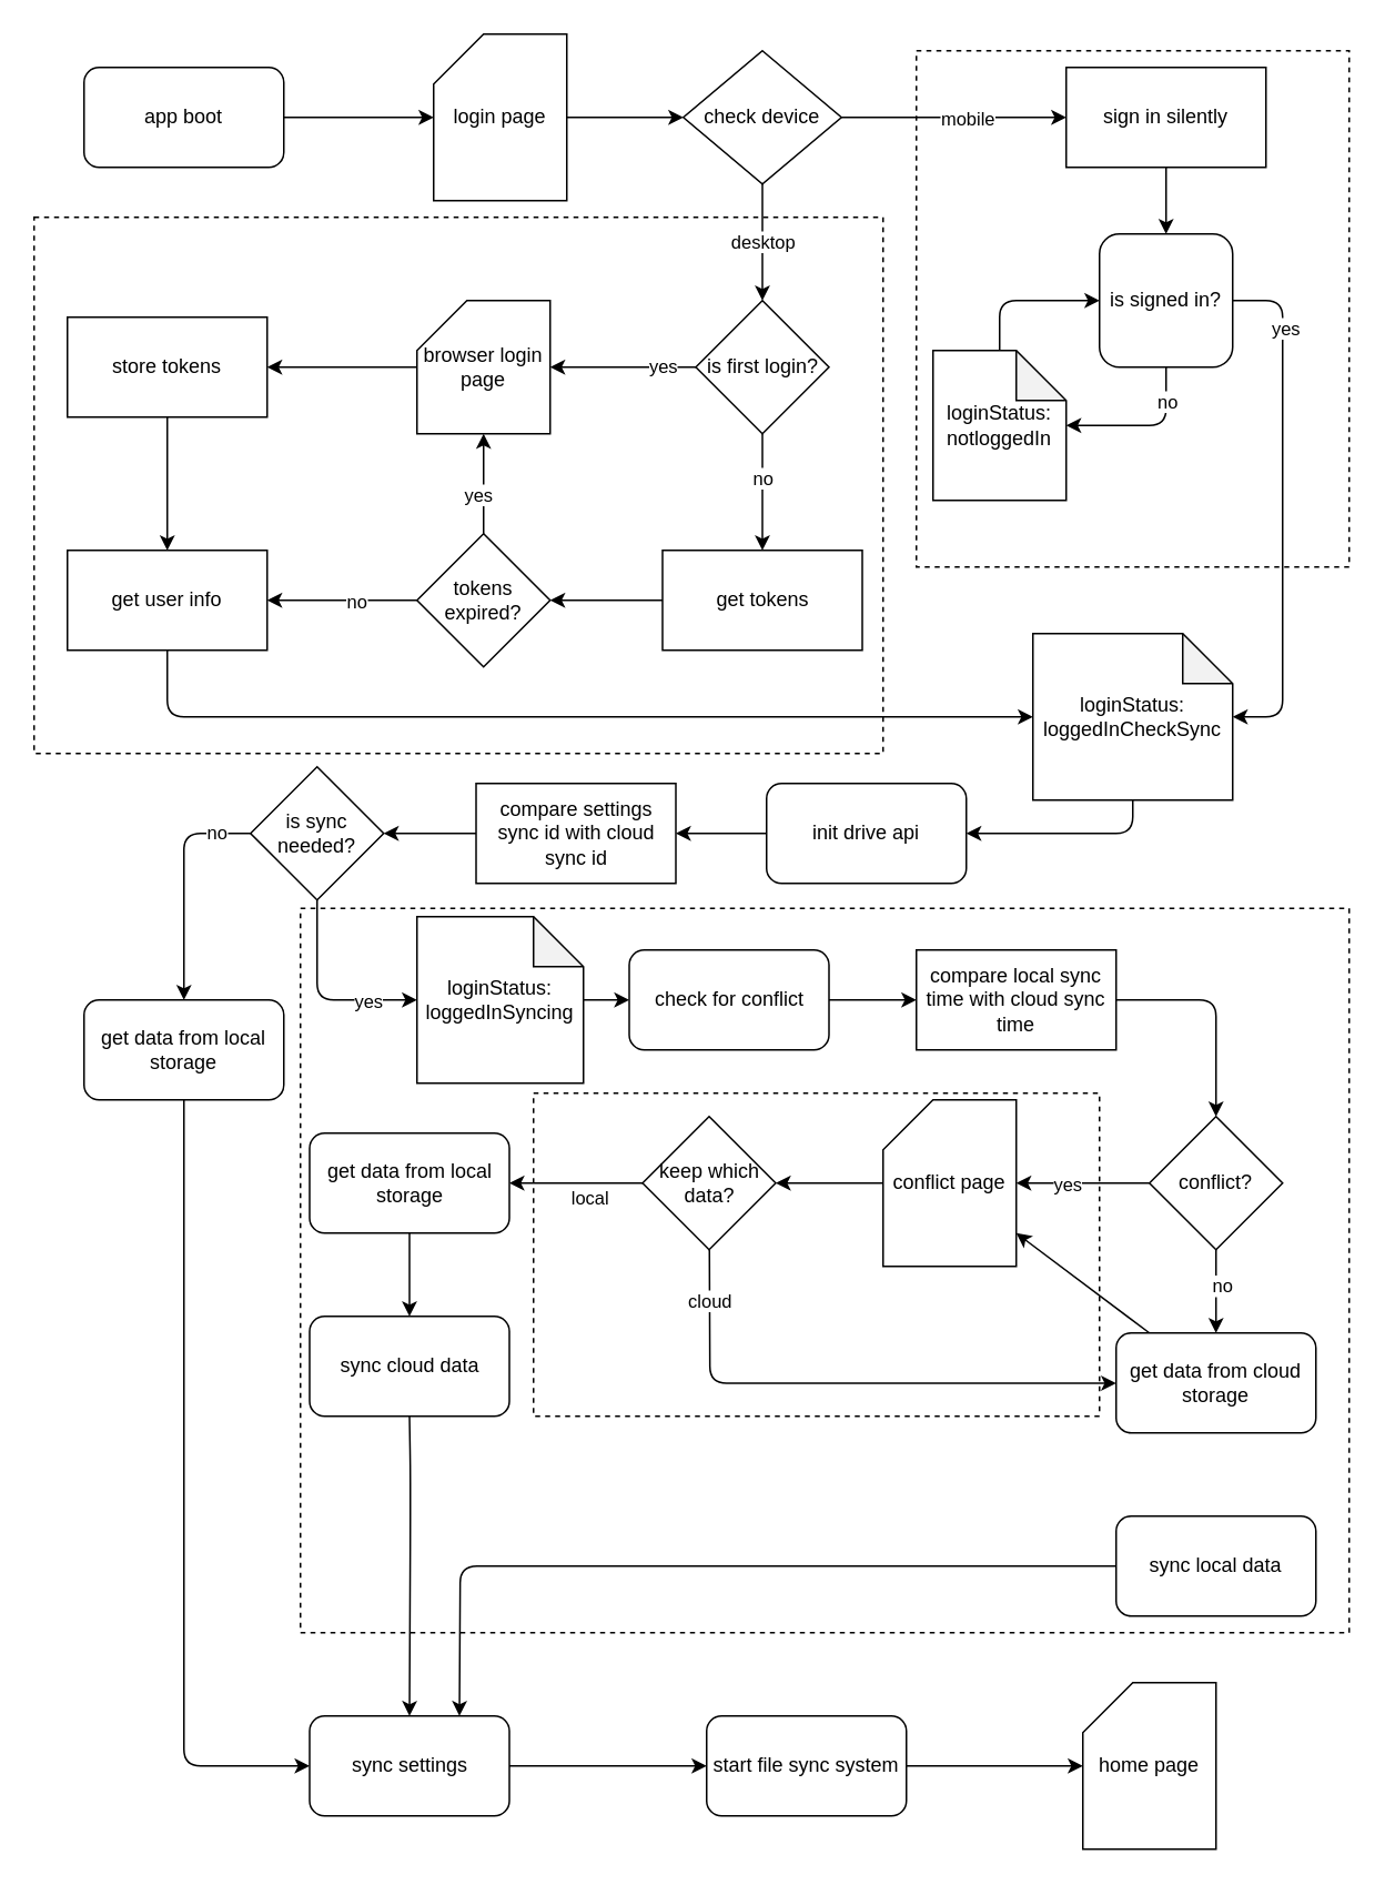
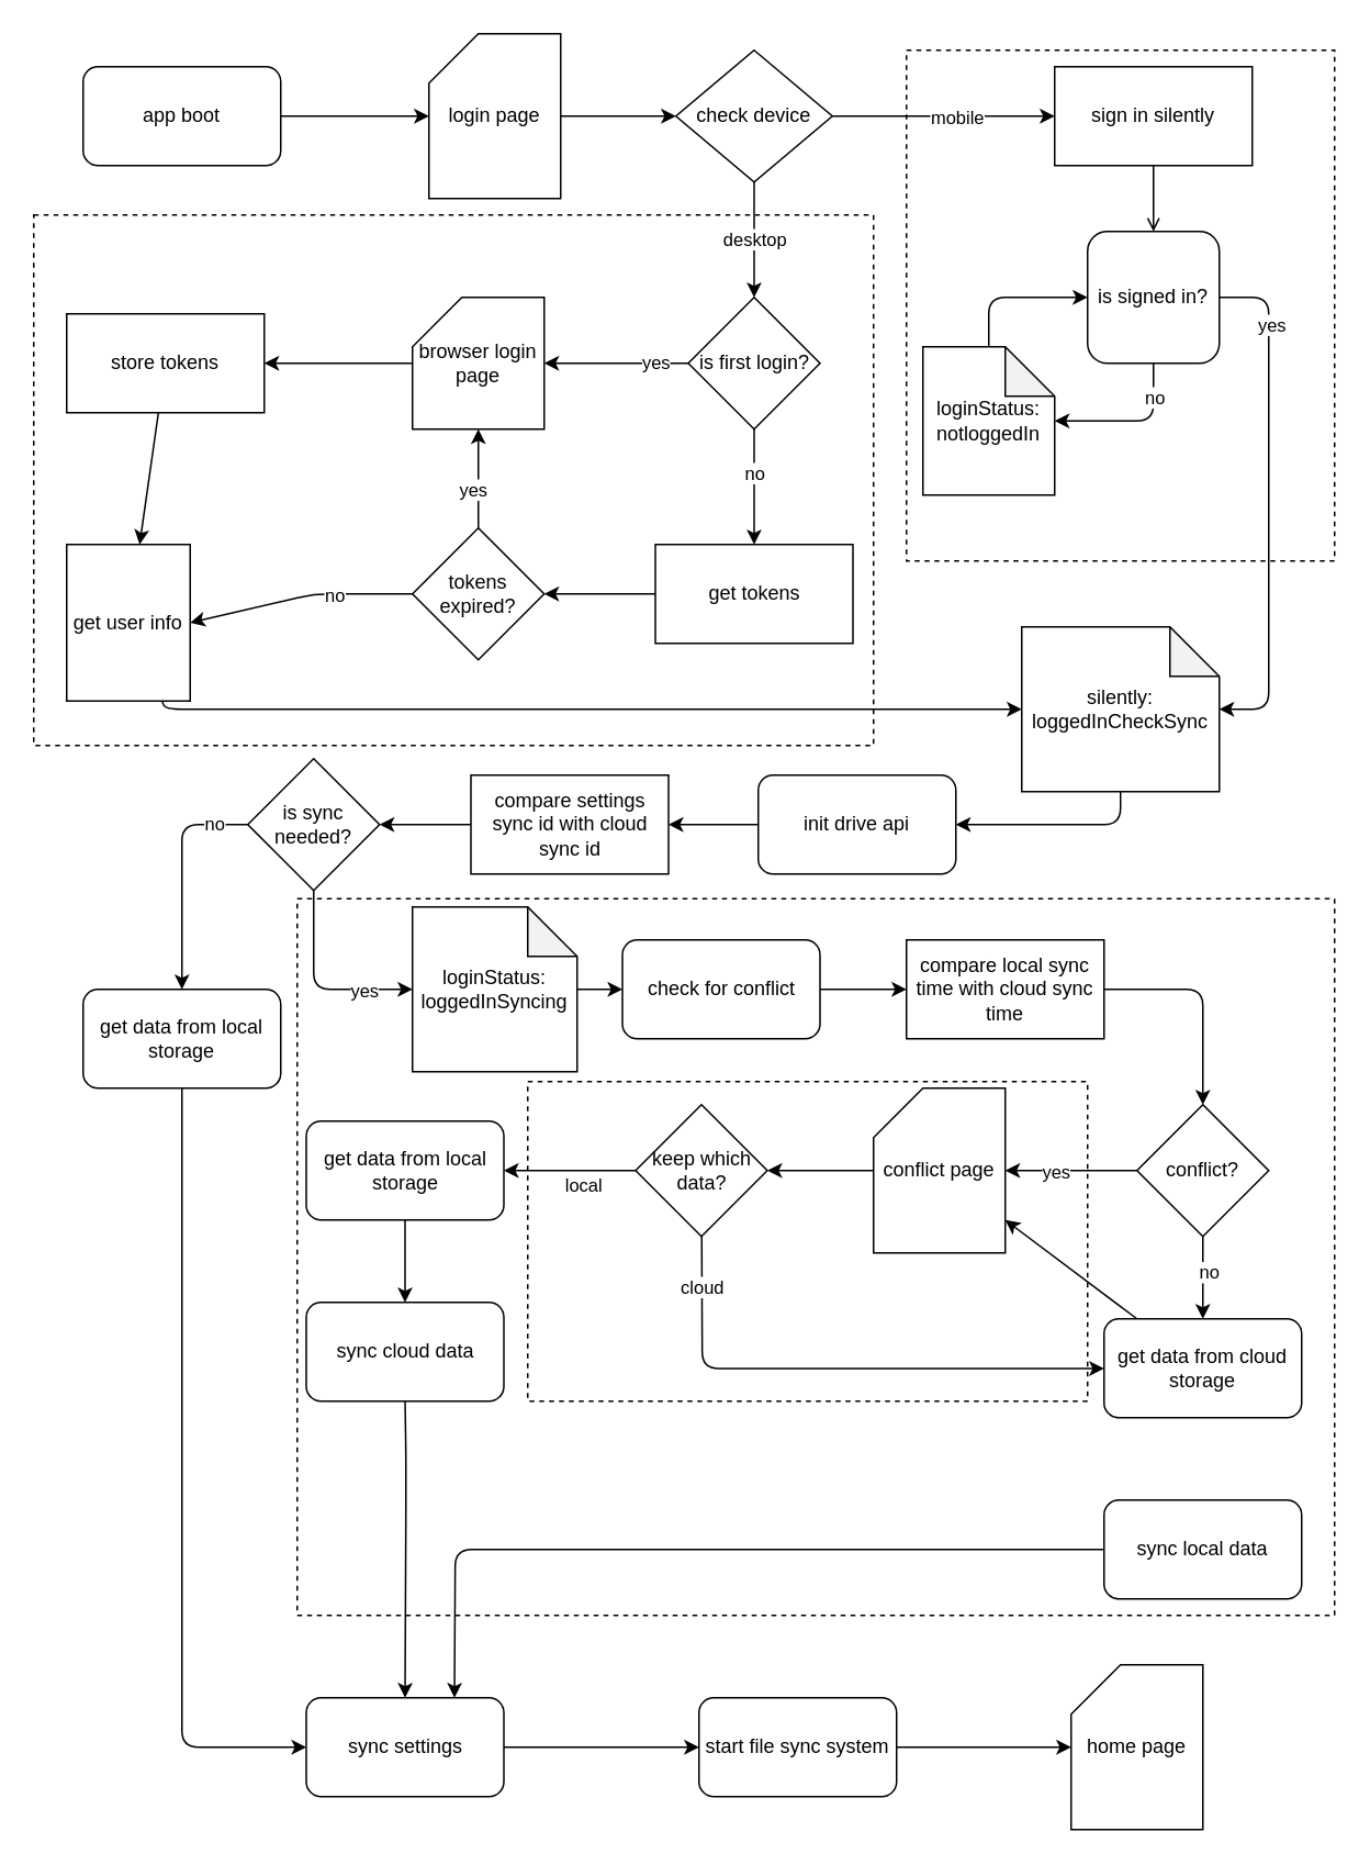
  <mxCell id="0" />
  <mxCell id="1" parent="0" />
  <mxCell id="2" value="" style="rounded=0;whiteSpace=wrap;html=1;labelBackgroundColor=none;dashed=1;" vertex="1" parent="1"><mxGeometry x="180" y="545" width="630" height="435" as="geometry" /></mxCell>
  <mxCell id="3" value="" style="rounded=0;whiteSpace=wrap;html=1;dashed=1;labelBackgroundColor=none;" vertex="1" parent="1"><mxGeometry x="320" y="656" width="340" height="194" as="geometry" /></mxCell>
  <mxCell id="4" value="" style="rounded=0;whiteSpace=wrap;html=1;labelBackgroundColor=none;dashed=1;" vertex="1" parent="1"><mxGeometry x="550" y="30" width="260" height="310" as="geometry" /></mxCell>
  <mxCell id="5" value="" style="rounded=0;whiteSpace=wrap;html=1;labelBackgroundColor=none;align=left;dashed=1;" vertex="1" parent="1"><mxGeometry x="20" y="130" width="510" height="322" as="geometry" /></mxCell>
  <mxCell id="6" style="edgeStyle=none;html=1;" parent="1" source="7" target="45" edge="1"><mxGeometry relative="1" as="geometry" /></mxCell>
  <mxCell id="7" value="app boot" style="rounded=1;whiteSpace=wrap;html=1;" parent="1" vertex="1"><mxGeometry x="50" y="40" width="120" height="60" as="geometry" /></mxCell>
  <mxCell id="8" style="edgeStyle=none;html=1;entryX=0;entryY=0.5;entryDx=0;entryDy=0;" parent="1" source="11" target="13" edge="1"><mxGeometry relative="1" as="geometry" /></mxCell>
  <mxCell id="9" value="mobile" style="edgeLabel;html=1;align=center;verticalAlign=middle;resizable=0;points=[];" parent="8" vertex="1" connectable="0"><mxGeometry x="-0.169" y="-3" relative="1" as="geometry"><mxPoint x="19" y="-3" as="offset" /></mxGeometry></mxCell>
  <mxCell id="10" value="desktop" style="edgeStyle=none;html=1;entryX=0.5;entryY=0;entryDx=0;entryDy=0;" parent="1" source="11" target="70" edge="1"><mxGeometry relative="1" as="geometry"><mxPoint x="470" y="290" as="targetPoint" /></mxGeometry></mxCell>
  <mxCell id="11" value="check device" style="rhombus;whiteSpace=wrap;html=1;" parent="1" vertex="1"><mxGeometry x="410" y="30" width="95" height="80" as="geometry" /></mxCell>
- <mxCell id="12" style="edgeStyle=none;html=1;" parent="1" source="13" target="18" edge="1"><mxGeometry relative="1" as="geometry" /></mxCell>
+ <mxCell id="12" style="edgeStyle=none;html=1;endArrow=open;" parent="1" source="13" target="18" edge="1"><mxGeometry relative="1" as="geometry" /></mxCell>
  <mxCell id="13" value="sign in silently&lt;br&gt;" style="rounded=0;whiteSpace=wrap;html=1;" parent="1" vertex="1"><mxGeometry x="640" y="40" width="120" height="60" as="geometry" /></mxCell>
  <mxCell id="14" style="edgeStyle=none;html=1;" parent="1" source="18" target="20" edge="1"><mxGeometry relative="1" as="geometry"><Array as="points"><mxPoint x="700" y="255" /></Array></mxGeometry></mxCell>
  <mxCell id="15" value="no" style="edgeLabel;html=1;align=center;verticalAlign=middle;resizable=0;points=[];" parent="14" vertex="1" connectable="0"><mxGeometry x="0.393" relative="1" as="geometry"><mxPoint x="31" y="-15" as="offset" /></mxGeometry></mxCell>
  <mxCell id="16" style="edgeStyle=none;html=1;" parent="1" source="18" target="30" edge="1"><mxGeometry relative="1" as="geometry"><mxPoint x="250" y="670" as="targetPoint" /><Array as="points"><mxPoint x="770" y="180" /><mxPoint x="770" y="430" /></Array></mxGeometry></mxCell>
  <mxCell id="17" value="yes" style="edgeLabel;html=1;align=center;verticalAlign=middle;resizable=0;points=[];" parent="16" vertex="1" connectable="0"><mxGeometry x="-0.761" y="1" relative="1" as="geometry"><mxPoint y="9" as="offset" /></mxGeometry></mxCell>
  <mxCell id="18" value="is signed in?" style="whiteSpace=wrap;html=1;rounded=1;" parent="1" vertex="1"><mxGeometry x="660" y="140" width="80" height="80" as="geometry" /></mxCell>
  <mxCell id="19" style="edgeStyle=none;html=1;entryX=0;entryY=0.5;entryDx=0;entryDy=0;" parent="1" source="20" edge="1" target="18"><mxGeometry relative="1" as="geometry"><mxPoint x="140" y="410" as="targetPoint" /><Array as="points"><mxPoint x="600" y="180" /></Array></mxGeometry></mxCell>
  <mxCell id="20" value="loginStatus:&lt;br&gt;notloggedIn" style="shape=note;whiteSpace=wrap;html=1;backgroundOutline=1;darkOpacity=0.05;" parent="1" vertex="1"><mxGeometry x="560" y="210" width="80" height="90" as="geometry" /></mxCell>
  <mxCell id="21" style="edgeStyle=none;html=1;" parent="1" source="22" target="28" edge="1"><mxGeometry relative="1" as="geometry" /></mxCell>
  <mxCell id="22" value="init drive api" style="rounded=1;whiteSpace=wrap;html=1;" parent="1" vertex="1"><mxGeometry x="460" y="470" width="120" height="60" as="geometry" /></mxCell>
  <mxCell id="23" value="no" style="edgeStyle=none;html=1;entryX=0.5;entryY=0;entryDx=0;entryDy=0;exitX=0;exitY=0.5;exitDx=0;exitDy=0;" parent="1" source="26" target="54" edge="1"><mxGeometry x="-0.714" relative="1" as="geometry"><mxPoint x="140" y="1050" as="targetPoint" /><Array as="points"><mxPoint x="110" y="500" /></Array><mxPoint as="offset" /></mxGeometry></mxCell>
  <mxCell id="24" style="edgeStyle=none;html=1;exitX=0.5;exitY=1;exitDx=0;exitDy=0;" parent="1" source="26" target="32" edge="1"><mxGeometry relative="1" as="geometry"><Array as="points"><mxPoint x="190" y="600" /></Array></mxGeometry></mxCell>
  <mxCell id="25" value="yes" style="edgeLabel;html=1;align=center;verticalAlign=middle;resizable=0;points=[];" parent="24" vertex="1" connectable="0"><mxGeometry x="0.298" relative="1" as="geometry"><mxPoint x="12" as="offset" /></mxGeometry></mxCell>
  <mxCell id="26" value="is sync needed?" style="rhombus;whiteSpace=wrap;html=1;" parent="1" vertex="1"><mxGeometry x="150" y="460" width="80" height="80" as="geometry" /></mxCell>
  <mxCell id="27" style="edgeStyle=none;html=1;" parent="1" source="28" target="26" edge="1"><mxGeometry relative="1" as="geometry" /></mxCell>
  <mxCell id="28" value="compare settings sync id with cloud sync id" style="rounded=0;whiteSpace=wrap;html=1;" parent="1" vertex="1"><mxGeometry x="285.5" y="470" width="120" height="60" as="geometry" /></mxCell>
  <mxCell id="29" style="edgeStyle=none;html=1;" parent="1" source="30" target="22" edge="1"><mxGeometry relative="1" as="geometry"><Array as="points"><mxPoint x="680" y="500" /></Array></mxGeometry></mxCell>
- <mxCell id="30" value="loginStatus:&lt;br&gt;loggedInCheckSync" style="shape=note;whiteSpace=wrap;html=1;backgroundOutline=1;darkOpacity=0.05;" parent="1" vertex="1"><mxGeometry x="620" y="380" width="120" height="100" as="geometry" /></mxCell>
+ <mxCell id="30" value="silently:&lt;br&gt;loggedInCheckSync" style="shape=note;whiteSpace=wrap;html=1;backgroundOutline=1;darkOpacity=0.05;" parent="1" vertex="1"><mxGeometry x="620" y="380" width="120" height="100" as="geometry" /></mxCell>
  <mxCell id="31" style="edgeStyle=none;html=1;" parent="1" source="32" target="34" edge="1"><mxGeometry relative="1" as="geometry" /></mxCell>
  <mxCell id="32" value="loginStatus:&lt;br&gt;loggedInSyncing" style="shape=note;whiteSpace=wrap;html=1;backgroundOutline=1;darkOpacity=0.05;" parent="1" vertex="1"><mxGeometry x="250" y="550" width="100" height="100" as="geometry" /></mxCell>
  <mxCell id="33" style="edgeStyle=none;html=1;entryX=0;entryY=0.5;entryDx=0;entryDy=0;" parent="1" source="34" target="36" edge="1"><mxGeometry relative="1" as="geometry" /></mxCell>
  <mxCell id="34" value="check for conflict" style="rounded=1;whiteSpace=wrap;html=1;" parent="1" vertex="1"><mxGeometry x="377.5" y="570" width="120" height="60" as="geometry" /></mxCell>
  <mxCell id="35" style="edgeStyle=none;html=1;entryX=0.5;entryY=0;entryDx=0;entryDy=0;" parent="1" source="36" target="41" edge="1"><mxGeometry relative="1" as="geometry"><Array as="points"><mxPoint x="730" y="600" /></Array></mxGeometry></mxCell>
  <mxCell id="36" value="compare local sync time with cloud sync time" style="rounded=0;whiteSpace=wrap;html=1;" parent="1" vertex="1"><mxGeometry x="550" y="570" width="120" height="60" as="geometry" /></mxCell>
  <mxCell id="37" style="edgeStyle=none;html=1;" parent="1" source="41" target="43" edge="1"><mxGeometry relative="1" as="geometry" /></mxCell>
  <mxCell id="38" value="yes" style="edgeLabel;html=1;align=center;verticalAlign=middle;resizable=0;points=[];" parent="37" vertex="1" connectable="0"><mxGeometry x="-0.221" y="1" relative="1" as="geometry"><mxPoint x="-19" y="-1" as="offset" /></mxGeometry></mxCell>
  <mxCell id="39" style="edgeStyle=none;html=1;entryX=0.5;entryY=0;entryDx=0;entryDy=0;" parent="1" source="41" target="47" edge="1"><mxGeometry relative="1" as="geometry" /></mxCell>
  <mxCell id="40" value="no" style="edgeLabel;html=1;align=center;verticalAlign=middle;resizable=0;points=[];" parent="39" vertex="1" connectable="0"><mxGeometry x="-0.154" y="3" relative="1" as="geometry"><mxPoint as="offset" /></mxGeometry></mxCell>
  <mxCell id="41" value="conflict?" style="rhombus;whiteSpace=wrap;html=1;" parent="1" vertex="1"><mxGeometry x="690" y="670" width="80" height="80" as="geometry" /></mxCell>
  <mxCell id="42" style="edgeStyle=none;html=1;" parent="1" source="43" target="52" edge="1"><mxGeometry relative="1" as="geometry" /></mxCell>
  <mxCell id="43" value="conflict page" style="shape=card;whiteSpace=wrap;html=1;" parent="1" vertex="1"><mxGeometry x="530" y="660" width="80" height="100" as="geometry" /></mxCell>
  <mxCell id="44" style="edgeStyle=none;html=1;" parent="1" source="45" target="11" edge="1"><mxGeometry relative="1" as="geometry" /></mxCell>
  <mxCell id="45" value="login page" style="shape=card;whiteSpace=wrap;html=1;" parent="1" vertex="1"><mxGeometry x="260" y="20" width="80" height="100" as="geometry" /></mxCell>
  <mxCell id="46" style="edgeStyle=none;html=1;" parent="1" source="47" target="43" edge="1"><mxGeometry relative="1" as="geometry" /></mxCell>
  <mxCell id="47" value="get data from cloud storage" style="rounded=1;whiteSpace=wrap;html=1;" parent="1" vertex="1"><mxGeometry x="670" y="800" width="120" height="60" as="geometry" /></mxCell>
  <mxCell id="48" style="edgeStyle=none;html=1;entryX=0;entryY=0.5;entryDx=0;entryDy=0;" parent="1" edge="1"><mxGeometry relative="1" as="geometry"><mxPoint x="670" y="830.17" as="targetPoint" /><mxPoint x="425.666" y="750.004" as="sourcePoint" /><Array as="points"><mxPoint x="426" y="830.17" /></Array></mxGeometry></mxCell>
  <mxCell id="49" value="cloud" style="edgeLabel;html=1;align=center;verticalAlign=middle;resizable=0;points=[];" parent="48" vertex="1" connectable="0"><mxGeometry x="0.325" y="-1" relative="1" as="geometry"><mxPoint x="-135" y="-51" as="offset" /></mxGeometry></mxCell>
  <mxCell id="50" style="edgeStyle=none;html=1;entryX=1;entryY=0.5;entryDx=0;entryDy=0;" parent="1" source="52" target="58" edge="1"><mxGeometry relative="1" as="geometry"><mxPoint x="280" y="1000" as="targetPoint" /></mxGeometry></mxCell>
  <mxCell id="51" value="local" style="edgeLabel;html=1;align=center;verticalAlign=middle;resizable=0;points=[];" parent="50" vertex="1" connectable="0"><mxGeometry x="-0.275" y="3" relative="1" as="geometry"><mxPoint x="-3" y="5" as="offset" /></mxGeometry></mxCell>
  <mxCell id="52" value="keep which data?" style="rhombus;whiteSpace=wrap;html=1;" parent="1" vertex="1"><mxGeometry x="385.5" y="670" width="80" height="80" as="geometry" /></mxCell>
  <mxCell id="53" style="edgeStyle=none;html=1;entryX=0;entryY=0.5;entryDx=0;entryDy=0;" parent="1" source="54" target="62" edge="1"><mxGeometry relative="1" as="geometry"><mxPoint x="80" y="1720" as="targetPoint" /><Array as="points"><mxPoint x="110" y="1060" /></Array></mxGeometry></mxCell>
  <mxCell id="54" value="&lt;br&gt;&lt;div style=&quot;&quot;&gt;get data from local storage&lt;/div&gt;&lt;div style=&quot;&quot;&gt;&lt;br&gt;&lt;/div&gt;" style="rounded=1;whiteSpace=wrap;html=1;" parent="1" vertex="1"><mxGeometry x="50" y="600" width="120" height="60" as="geometry" /></mxCell>
  <mxCell id="55" style="edgeStyle=none;html=1;entryX=0.75;entryY=0;entryDx=0;entryDy=0;" parent="1" source="56" target="62" edge="1"><mxGeometry relative="1" as="geometry"><Array as="points"><mxPoint x="276" y="940" /></Array></mxGeometry></mxCell>
  <mxCell id="56" value="sync local data" style="rounded=1;whiteSpace=wrap;html=1;" parent="1" vertex="1"><mxGeometry x="670" y="910" width="120" height="60" as="geometry" /></mxCell>
  <mxCell id="57" style="edgeStyle=none;html=1;" parent="1" source="58" target="60" edge="1"><mxGeometry relative="1" as="geometry" /></mxCell>
  <mxCell id="58" value="get data from local storage" style="rounded=1;whiteSpace=wrap;html=1;" parent="1" vertex="1"><mxGeometry x="185.5" y="680" width="120" height="60" as="geometry" /></mxCell>
  <mxCell id="59" style="edgeStyle=none;html=1;entryX=0.5;entryY=0;entryDx=0;entryDy=0;exitX=0.5;exitY=1;exitDx=0;exitDy=0;" parent="1" source="60" target="62" edge="1"><mxGeometry relative="1" as="geometry"><Array as="points"><mxPoint x="246" y="880" /><mxPoint x="246" y="920" /></Array></mxGeometry></mxCell>
  <mxCell id="60" value="sync cloud data" style="rounded=1;whiteSpace=wrap;html=1;" parent="1" vertex="1"><mxGeometry x="185.5" y="790" width="120" height="60" as="geometry" /></mxCell>
  <mxCell id="61" style="edgeStyle=none;html=1;" parent="1" source="62" target="64" edge="1"><mxGeometry relative="1" as="geometry" /></mxCell>
  <mxCell id="62" value="sync settings" style="rounded=1;whiteSpace=wrap;html=1;" parent="1" vertex="1"><mxGeometry x="185.5" y="1030" width="120" height="60" as="geometry" /></mxCell>
  <mxCell id="63" style="edgeStyle=none;html=1;" parent="1" source="64" target="65" edge="1"><mxGeometry relative="1" as="geometry" /></mxCell>
  <mxCell id="64" value="start file sync system" style="rounded=1;whiteSpace=wrap;html=1;" parent="1" vertex="1"><mxGeometry x="424" y="1030" width="120" height="60" as="geometry" /></mxCell>
  <mxCell id="65" value="home page" style="shape=card;whiteSpace=wrap;html=1;" parent="1" vertex="1"><mxGeometry x="650" y="1010" width="80" height="100" as="geometry" /></mxCell>
  <mxCell id="66" style="edgeStyle=none;html=1;" parent="1" source="70" target="72" edge="1"><mxGeometry relative="1" as="geometry" /></mxCell>
  <mxCell id="67" value="yes" style="edgeLabel;html=1;align=center;verticalAlign=middle;resizable=0;points=[];" parent="66" vertex="1" connectable="0"><mxGeometry x="-0.553" y="-1" relative="1" as="geometry"><mxPoint as="offset" /></mxGeometry></mxCell>
  <mxCell id="68" style="edgeStyle=none;html=1;entryX=0.5;entryY=0;entryDx=0;entryDy=0;" parent="1" source="70" target="78" edge="1"><mxGeometry relative="1" as="geometry" /></mxCell>
  <mxCell id="69" value="no" style="edgeLabel;html=1;align=center;verticalAlign=middle;resizable=0;points=[];" parent="68" vertex="1" connectable="0"><mxGeometry x="-0.267" relative="1" as="geometry"><mxPoint as="offset" /></mxGeometry></mxCell>
  <mxCell id="70" value="is first login?" style="rhombus;whiteSpace=wrap;html=1;" parent="1" vertex="1"><mxGeometry x="417.5" y="180" width="80" height="80" as="geometry" /></mxCell>
  <mxCell id="71" style="edgeStyle=none;html=1;entryX=1;entryY=0.5;entryDx=0;entryDy=0;" parent="1" source="72" target="74" edge="1"><mxGeometry relative="1" as="geometry" /></mxCell>
  <mxCell id="72" value="browser login page" style="shape=card;whiteSpace=wrap;html=1;" parent="1" vertex="1"><mxGeometry x="250" y="180" width="80" height="80" as="geometry" /></mxCell>
  <mxCell id="73" style="edgeStyle=none;html=1;" parent="1" source="74" target="76" edge="1"><mxGeometry relative="1" as="geometry" /></mxCell>
  <mxCell id="74" value="store tokens" style="rounded=0;whiteSpace=wrap;html=1;" parent="1" vertex="1"><mxGeometry x="40" y="190" width="120" height="60" as="geometry" /></mxCell>
  <mxCell id="75" style="edgeStyle=none;html=1;" parent="1" source="76" target="30" edge="1"><mxGeometry relative="1" as="geometry"><Array as="points"><mxPoint x="100" y="430" /></Array></mxGeometry></mxCell>
- <mxCell id="76" value="get user info" style="rounded=0;whiteSpace=wrap;html=1;" parent="1" vertex="1"><mxGeometry x="40" y="330" width="120" height="60" as="geometry" /></mxCell>
+ <mxCell id="76" value="get user info" style="rounded=0;whiteSpace=wrap;html=1;" parent="1" vertex="1"><mxGeometry x="40" y="330" width="75" height="95" as="geometry" /></mxCell>
  <mxCell id="77" style="edgeStyle=none;html=1;" parent="1" source="78" target="83" edge="1"><mxGeometry relative="1" as="geometry" /></mxCell>
  <mxCell id="78" value="get tokens" style="rounded=0;whiteSpace=wrap;html=1;" parent="1" vertex="1"><mxGeometry x="397.5" y="330" width="120" height="60" as="geometry" /></mxCell>
  <mxCell id="79" style="edgeStyle=none;html=1;" parent="1" source="83" target="72" edge="1"><mxGeometry relative="1" as="geometry" /></mxCell>
  <mxCell id="80" value="yes" style="edgeLabel;html=1;align=center;verticalAlign=middle;resizable=0;points=[];" parent="79" vertex="1" connectable="0"><mxGeometry x="-0.339" y="4" relative="1" as="geometry"><mxPoint y="-4" as="offset" /></mxGeometry></mxCell>
  <mxCell id="81" style="edgeStyle=none;html=1;entryX=1;entryY=0.5;entryDx=0;entryDy=0;" parent="1" source="83" target="76" edge="1"><mxGeometry relative="1" as="geometry"><Array as="points"><mxPoint x="190" y="360" /></Array></mxGeometry></mxCell>
  <mxCell id="82" value="no" style="edgeLabel;html=1;align=center;verticalAlign=middle;resizable=0;points=[];" parent="81" vertex="1" connectable="0"><mxGeometry x="-0.546" y="-1" relative="1" as="geometry"><mxPoint x="-17" y="1" as="offset" /></mxGeometry></mxCell>
  <mxCell id="83" value="tokens expired?" style="rhombus;whiteSpace=wrap;html=1;" parent="1" vertex="1"><mxGeometry x="250" y="320" width="80" height="80" as="geometry" /></mxCell>
